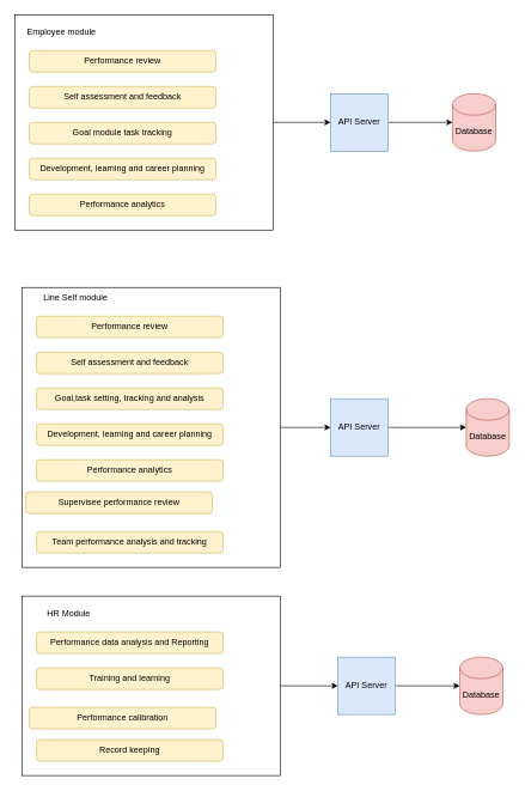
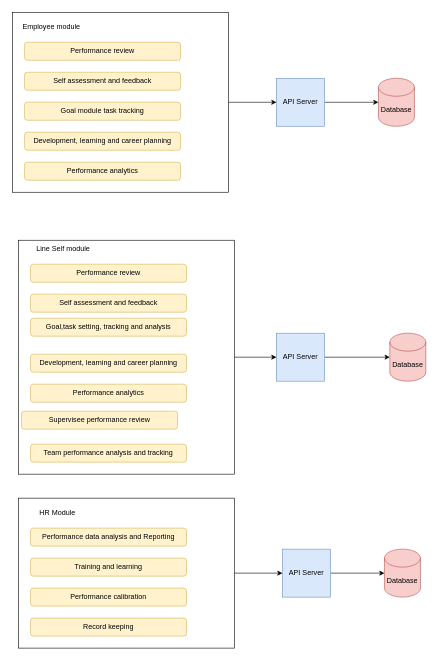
  <mxCell id="0" />
  <mxCell id="1" parent="0" />
  <mxCell id="2" style="edgeStyle=orthogonalEdgeStyle;rounded=0;orthogonalLoop=1;jettySize=auto;html=1;" edge="1" parent="1" source="3" target="9"><mxGeometry relative="1" as="geometry" /></mxCell>
  <mxCell id="3" value="" style="rounded=0;whiteSpace=wrap;html=1;" vertex="1" parent="1"><mxGeometry x="20" y="20" width="360" height="300" as="geometry" /></mxCell>
  <mxCell id="4" value="Employee module" style="text;html=1;strokeColor=none;fillColor=none;align=center;verticalAlign=middle;whiteSpace=wrap;rounded=0;" vertex="1" parent="1"><mxGeometry x="30" y="30" width="110" height="30" as="geometry" /></mxCell>
  <mxCell id="5" value="Performance review" style="rounded=1;whiteSpace=wrap;html=1;fillColor=#fff2cc;strokeColor=#d6b656;" vertex="1" parent="1"><mxGeometry x="40" y="70" width="260" height="30" as="geometry" /></mxCell>
  <mxCell id="6" value="Self assessment and feedback" style="rounded=1;whiteSpace=wrap;html=1;fillColor=#fff2cc;strokeColor=#d6b656;" vertex="1" parent="1"><mxGeometry x="40" y="120" width="260" height="30" as="geometry" /></mxCell>
  <mxCell id="7" value="Goal module task tracking" style="rounded=1;whiteSpace=wrap;html=1;fillColor=#fff2cc;strokeColor=#d6b656;" vertex="1" parent="1"><mxGeometry x="40" y="170" width="260" height="30" as="geometry" /></mxCell>
  <mxCell id="8" style="edgeStyle=orthogonalEdgeStyle;rounded=0;orthogonalLoop=1;jettySize=auto;html=1;" edge="1" parent="1" source="9" target="10"><mxGeometry relative="1" as="geometry" /></mxCell>
  <mxCell id="9" value="API Server" style="whiteSpace=wrap;html=1;aspect=fixed;fillColor=#dae8fc;strokeColor=#6c8ebf;" vertex="1" parent="1"><mxGeometry x="460" y="130" width="80" height="80" as="geometry" /></mxCell>
  <mxCell id="10" value="Database" style="shape=cylinder3;whiteSpace=wrap;html=1;boundedLbl=1;backgroundOutline=1;size=15;fillColor=#f8cecc;strokeColor=#b85450;" vertex="1" parent="1"><mxGeometry x="630" y="130" width="60" height="80" as="geometry" /></mxCell>
  <mxCell id="11" style="edgeStyle=orthogonalEdgeStyle;rounded=0;orthogonalLoop=1;jettySize=auto;html=1;" edge="1" parent="1" source="12" target="15"><mxGeometry relative="1" as="geometry" /></mxCell>
  <mxCell id="12" value="" style="rounded=0;whiteSpace=wrap;html=1;" vertex="1" parent="1"><mxGeometry x="30" y="400" width="360" height="390" as="geometry" /></mxCell>
  <mxCell id="13" value="Line Self module" style="text;html=1;strokeColor=none;fillColor=none;align=center;verticalAlign=middle;whiteSpace=wrap;rounded=0;" vertex="1" parent="1"><mxGeometry x="40" y="400" width="129" height="30" as="geometry" /></mxCell>
  <mxCell id="14" style="edgeStyle=orthogonalEdgeStyle;rounded=0;orthogonalLoop=1;jettySize=auto;html=1;" edge="1" parent="1" source="15" target="16"><mxGeometry relative="1" as="geometry" /></mxCell>
  <mxCell id="15" value="API Server" style="whiteSpace=wrap;html=1;aspect=fixed;fillColor=#dae8fc;strokeColor=#6c8ebf;" vertex="1" parent="1"><mxGeometry x="460" y="555" width="80" height="80" as="geometry" /></mxCell>
  <mxCell id="16" value="Database" style="shape=cylinder3;whiteSpace=wrap;html=1;boundedLbl=1;backgroundOutline=1;size=15;fillColor=#f8cecc;strokeColor=#b85450;" vertex="1" parent="1"><mxGeometry x="649" y="555" width="60" height="80" as="geometry" /></mxCell>
  <mxCell id="17" value="Supervisee performance review" style="rounded=1;whiteSpace=wrap;html=1;fillColor=#fff2cc;strokeColor=#d6b656;" vertex="1" parent="1"><mxGeometry x="35" y="685" width="260" height="30" as="geometry" /></mxCell>
  <mxCell id="18" value="Development, learning and career planning" style="rounded=1;whiteSpace=wrap;html=1;fillColor=#fff2cc;strokeColor=#d6b656;" vertex="1" parent="1"><mxGeometry x="40" y="220" width="260" height="30" as="geometry" /></mxCell>
  <mxCell id="19" value="Performance analytics" style="rounded=1;whiteSpace=wrap;html=1;fillColor=#fff2cc;strokeColor=#d6b656;" vertex="1" parent="1"><mxGeometry x="40" y="270" width="260" height="30" as="geometry" /></mxCell>
  <mxCell id="20" value="Performance review" style="rounded=1;whiteSpace=wrap;html=1;fillColor=#fff2cc;strokeColor=#d6b656;" vertex="1" parent="1"><mxGeometry x="50" y="440" width="260" height="30" as="geometry" /></mxCell>
  <mxCell id="21" value="Self assessment and feedback" style="rounded=1;whiteSpace=wrap;html=1;fillColor=#fff2cc;strokeColor=#d6b656;" vertex="1" parent="1"><mxGeometry x="50" y="490" width="260" height="30" as="geometry" /></mxCell>
- <mxCell id="22" value="Goal,task setting, tracking and analysis" style="rounded=1;whiteSpace=wrap;html=1;fillColor=#fff2cc;strokeColor=#d6b656;" vertex="1" parent="1"><mxGeometry x="50" y="540" width="260" height="30" as="geometry" /></mxCell>
+ <mxCell id="22" value="Goal,task setting, tracking and analysis" style="rounded=1;whiteSpace=wrap;html=1;fillColor=#fff2cc;strokeColor=#d6b656;" vertex="1" parent="1"><mxGeometry x="50" y="530" width="260" height="30" as="geometry" /></mxCell>
  <mxCell id="23" value="Development, learning and career planning" style="rounded=1;whiteSpace=wrap;html=1;fillColor=#fff2cc;strokeColor=#d6b656;" vertex="1" parent="1"><mxGeometry x="50" y="590" width="260" height="30" as="geometry" /></mxCell>
  <mxCell id="24" value="Performance analytics" style="rounded=1;whiteSpace=wrap;html=1;fillColor=#fff2cc;strokeColor=#d6b656;" vertex="1" parent="1"><mxGeometry x="50" y="640" width="260" height="30" as="geometry" /></mxCell>
  <mxCell id="25" value="Team performance analysis and tracking" style="rounded=1;whiteSpace=wrap;html=1;fillColor=#fff2cc;strokeColor=#d6b656;" vertex="1" parent="1"><mxGeometry x="50" y="740" width="260" height="30" as="geometry" /></mxCell>
  <mxCell id="26" style="edgeStyle=orthogonalEdgeStyle;rounded=0;orthogonalLoop=1;jettySize=auto;html=1;" edge="1" parent="1" source="27" target="32"><mxGeometry relative="1" as="geometry" /></mxCell>
  <mxCell id="27" value="" style="rounded=0;whiteSpace=wrap;html=1;" vertex="1" parent="1"><mxGeometry x="30" y="830" width="360" height="250" as="geometry" /></mxCell>
  <mxCell id="28" value="HR Module" style="text;html=1;strokeColor=none;fillColor=none;align=center;verticalAlign=middle;whiteSpace=wrap;rounded=0;" vertex="1" parent="1"><mxGeometry x="40" y="840" width="110" height="30" as="geometry" /></mxCell>
  <mxCell id="29" value="Performance data analysis and Reporting" style="rounded=1;whiteSpace=wrap;html=1;fillColor=#fff2cc;strokeColor=#d6b656;" vertex="1" parent="1"><mxGeometry x="50" y="880" width="260" height="30" as="geometry" /></mxCell>
  <mxCell id="30" value="Training and learning" style="rounded=1;whiteSpace=wrap;html=1;fillColor=#fff2cc;strokeColor=#d6b656;" vertex="1" parent="1"><mxGeometry x="50" y="930" width="260" height="30" as="geometry" /></mxCell>
  <mxCell id="31" style="edgeStyle=orthogonalEdgeStyle;rounded=0;orthogonalLoop=1;jettySize=auto;html=1;" edge="1" parent="1" source="32" target="33"><mxGeometry relative="1" as="geometry" /></mxCell>
  <mxCell id="32" value="API Server" style="whiteSpace=wrap;html=1;aspect=fixed;fillColor=#dae8fc;strokeColor=#6c8ebf;" vertex="1" parent="1"><mxGeometry x="470" y="915" width="80" height="80" as="geometry" /></mxCell>
  <mxCell id="33" value="Database" style="shape=cylinder3;whiteSpace=wrap;html=1;boundedLbl=1;backgroundOutline=1;size=15;fillColor=#f8cecc;strokeColor=#b85450;" vertex="1" parent="1"><mxGeometry x="640" y="915" width="60" height="80" as="geometry" /></mxCell>
- <mxCell id="34" value="Performance calibration" style="rounded=1;whiteSpace=wrap;html=1;fillColor=#fff2cc;strokeColor=#d6b656;" vertex="1" parent="1"><mxGeometry x="40" y="985" width="260" height="30" as="geometry" /></mxCell>
+ <mxCell id="34" value="Performance calibration" style="rounded=1;whiteSpace=wrap;html=1;fillColor=#fff2cc;strokeColor=#d6b656;" vertex="1" parent="1"><mxGeometry x="50" y="980" width="260" height="30" as="geometry" /></mxCell>
  <mxCell id="35" value="Record keeping" style="rounded=1;whiteSpace=wrap;html=1;fillColor=#fff2cc;strokeColor=#d6b656;" vertex="1" parent="1"><mxGeometry x="50" y="1030" width="260" height="30" as="geometry" /></mxCell>
